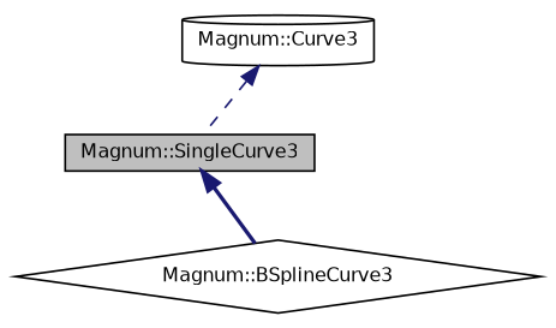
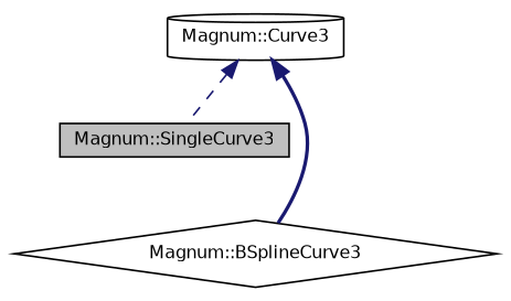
  digraph {
    node [color=black fillcolor=white fontname=Helvetica fontsize=10 style=filled]
    edge [color=midnightblue dir=back fontname=Helvetica fontsize=10 labelfontname=Helvetica labelfontsize=10]
    n1 [fillcolor=grey75 fontcolor=black height=0.2 label="Magnum::SingleCurve3" shape=box width=0.4]
    n2 [height=0.2 label="Magnum::BSplineCurve3" shape=diamond width=0.4]
    n3 [height=0.2 label="Magnum::Curve3" shape=cylinder width=0.4]
-   n1 -> n2 [style=bold]
+   n3 -> n2 [style=bold]
    n3 -> n1 [style=dashed]
  }
